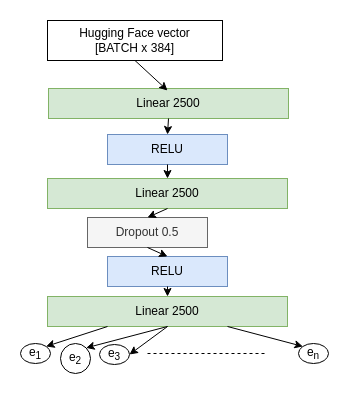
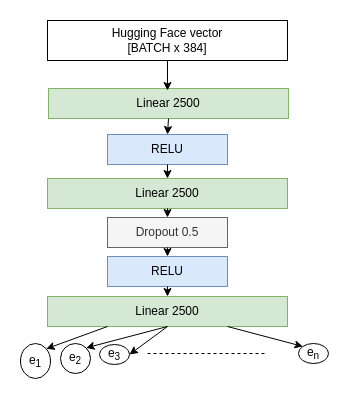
  <mxCell id="0" />
  <mxCell id="1" parent="0" />
- <mxCell id="2" value="Hugging Face vector &lt;br&gt;[BATCH x 384]" style="rounded=0;whiteSpace=wrap;html=1;" vertex="1" parent="1"><mxGeometry x="47" y="20" width="175" height="40" as="geometry" /></mxCell>
+ <mxCell id="2" value="Hugging Face vector &lt;br&gt;[BATCH x 384]" style="rounded=0;whiteSpace=wrap;html=1;" vertex="1" parent="1"><mxGeometry x="47" y="20" width="240" height="40" as="geometry" /></mxCell>
  <mxCell id="3" value="Linear 2500" style="rounded=0;whiteSpace=wrap;html=1;fillColor=#d5e8d4;strokeColor=#82b366;" vertex="1" parent="1"><mxGeometry x="48" y="88" width="240" height="30" as="geometry" /></mxCell>
  <mxCell id="4" value="RELU" style="rounded=0;whiteSpace=wrap;html=1;fillColor=#dae8fc;strokeColor=#6c8ebf;" vertex="1" parent="1"><mxGeometry x="107" y="134" width="120" height="30" as="geometry" /></mxCell>
  <mxCell id="5" value="Linear 2500" style="rounded=0;whiteSpace=wrap;html=1;fillColor=#d5e8d4;strokeColor=#82b366;" vertex="1" parent="1"><mxGeometry x="47" y="178" width="240" height="30" as="geometry" /></mxCell>
- <mxCell id="6" value="Dropout 0.5" style="rounded=0;whiteSpace=wrap;html=1;fillColor=#f5f5f5;fontColor=#333333;strokeColor=#666666;" vertex="1" parent="1"><mxGeometry x="87" y="217" width="120" height="30" as="geometry" /></mxCell>
+ <mxCell id="6" value="Dropout 0.5" style="rounded=0;whiteSpace=wrap;html=1;fillColor=#f5f5f5;fontColor=#333333;strokeColor=#666666;" vertex="1" parent="1"><mxGeometry x="107" y="217" width="120" height="30" as="geometry" /></mxCell>
  <mxCell id="7" value="RELU" style="rounded=0;whiteSpace=wrap;html=1;fillColor=#dae8fc;strokeColor=#6c8ebf;" vertex="1" parent="1"><mxGeometry x="107" y="256" width="120" height="30" as="geometry" /></mxCell>
  <mxCell id="8" value="Linear 2500" style="rounded=0;whiteSpace=wrap;html=1;fillColor=#d5e8d4;strokeColor=#82b366;" vertex="1" parent="1"><mxGeometry x="47" y="296" width="240" height="30" as="geometry" /></mxCell>
- <mxCell id="9" value="e&lt;sub&gt;1&lt;/sub&gt;" style="ellipse;whiteSpace=wrap;html=1;" vertex="1" parent="1"><mxGeometry x="20" y="343" width="30" height="20" as="geometry" /></mxCell>
+ <mxCell id="9" value="e&lt;sub&gt;1&lt;/sub&gt;" style="ellipse;whiteSpace=wrap;html=1;" vertex="1" parent="1"><mxGeometry x="20" y="343" width="30" height="35" as="geometry" /></mxCell>
  <mxCell id="10" value="e&lt;sub&gt;2&lt;/sub&gt;" style="ellipse;whiteSpace=wrap;html=1;" vertex="1" parent="1"><mxGeometry x="60" y="343" width="30" height="30" as="geometry" /></mxCell>
  <mxCell id="11" value="e&lt;sub&gt;3&lt;/sub&gt;" style="ellipse;whiteSpace=wrap;html=1;" vertex="1" parent="1"><mxGeometry x="99" y="344" width="30" height="20" as="geometry" /></mxCell>
  <mxCell id="12" value="e&lt;sub&gt;n&lt;/sub&gt;" style="ellipse;whiteSpace=wrap;html=1;" vertex="1" parent="1"><mxGeometry x="298" y="343" width="30" height="20" as="geometry" /></mxCell>
  <mxCell id="13" value="" style="endArrow=none;dashed=1;html=1;rounded=0;" edge="1" parent="1"><mxGeometry width="50" height="50" relative="1" as="geometry"><mxPoint x="147" y="353" as="sourcePoint" /><mxPoint x="267" y="353" as="targetPoint" /></mxGeometry></mxCell>
  <mxCell id="14" value="" style="endArrow=classic;html=1;rounded=0;exitX=0.25;exitY=1;exitDx=0;exitDy=0;entryX=1;entryY=0;entryDx=0;entryDy=0;" edge="1" parent="1" source="8" target="9"><mxGeometry width="50" height="50" relative="1" as="geometry"><mxPoint x="247" y="260" as="sourcePoint" /><mxPoint x="297" y="210" as="targetPoint" /></mxGeometry></mxCell>
  <mxCell id="15" value="" style="endArrow=classic;html=1;rounded=0;exitX=0.75;exitY=1;exitDx=0;exitDy=0;entryX=0;entryY=0;entryDx=0;entryDy=0;" edge="1" parent="1" source="8" target="12"><mxGeometry width="50" height="50" relative="1" as="geometry"><mxPoint x="117" y="336" as="sourcePoint" /><mxPoint x="55.607" y="355.929" as="targetPoint" /></mxGeometry></mxCell>
  <mxCell id="16" value="" style="endArrow=classic;html=1;rounded=0;exitX=0.5;exitY=1;exitDx=0;exitDy=0;entryX=1;entryY=0;entryDx=0;entryDy=0;" edge="1" parent="1" source="8" target="10"><mxGeometry width="50" height="50" relative="1" as="geometry"><mxPoint x="237" y="336" as="sourcePoint" /><mxPoint x="297.393" y="355.929" as="targetPoint" /></mxGeometry></mxCell>
  <mxCell id="17" value="" style="endArrow=classic;html=1;rounded=0;exitX=0.5;exitY=1;exitDx=0;exitDy=0;entryX=1;entryY=0.5;entryDx=0;entryDy=0;" edge="1" parent="1" source="8" target="11"><mxGeometry width="50" height="50" relative="1" as="geometry"><mxPoint x="177" y="336" as="sourcePoint" /><mxPoint x="95.607" y="355.929" as="targetPoint" /></mxGeometry></mxCell>
  <mxCell id="18" value="" style="endArrow=classic;html=1;rounded=0;exitX=0.5;exitY=1;exitDx=0;exitDy=0;" edge="1" parent="1" source="2"><mxGeometry width="50" height="50" relative="1" as="geometry"><mxPoint x="177" y="336" as="sourcePoint" /><mxPoint x="167" y="90" as="targetPoint" /></mxGeometry></mxCell>
  <mxCell id="19" value="" style="endArrow=classic;html=1;rounded=0;exitX=0.5;exitY=1;exitDx=0;exitDy=0;entryX=0.5;entryY=0;entryDx=0;entryDy=0;" edge="1" parent="1" source="3" target="4"><mxGeometry width="50" height="50" relative="1" as="geometry"><mxPoint x="177" y="105" as="sourcePoint" /><mxPoint x="177" y="135" as="targetPoint" /></mxGeometry></mxCell>
  <mxCell id="20" value="" style="endArrow=classic;html=1;rounded=0;exitX=0.5;exitY=1;exitDx=0;exitDy=0;entryX=0.5;entryY=0;entryDx=0;entryDy=0;" edge="1" parent="1" source="4" target="5"><mxGeometry width="50" height="50" relative="1" as="geometry"><mxPoint x="178" y="128" as="sourcePoint" /><mxPoint x="177" y="144" as="targetPoint" /></mxGeometry></mxCell>
  <mxCell id="21" value="" style="endArrow=classic;html=1;rounded=0;exitX=0.5;exitY=1;exitDx=0;exitDy=0;entryX=0.5;entryY=0;entryDx=0;entryDy=0;" edge="1" parent="1" source="5" target="6"><mxGeometry width="50" height="50" relative="1" as="geometry"><mxPoint x="177" y="174" as="sourcePoint" /><mxPoint x="177" y="188" as="targetPoint" /></mxGeometry></mxCell>
  <mxCell id="22" value="" style="endArrow=classic;html=1;rounded=0;exitX=0.5;exitY=1;exitDx=0;exitDy=0;entryX=0.5;entryY=0;entryDx=0;entryDy=0;" edge="1" parent="1" source="6" target="7"><mxGeometry width="50" height="50" relative="1" as="geometry"><mxPoint x="177" y="218" as="sourcePoint" /><mxPoint x="177" y="227" as="targetPoint" /></mxGeometry></mxCell>
  <mxCell id="23" value="" style="endArrow=classic;html=1;rounded=0;exitX=0.5;exitY=1;exitDx=0;exitDy=0;entryX=0.5;entryY=0;entryDx=0;entryDy=0;" edge="1" parent="1" source="7" target="8"><mxGeometry width="50" height="50" relative="1" as="geometry"><mxPoint x="177" y="257" as="sourcePoint" /><mxPoint x="177" y="266" as="targetPoint" /></mxGeometry></mxCell>
